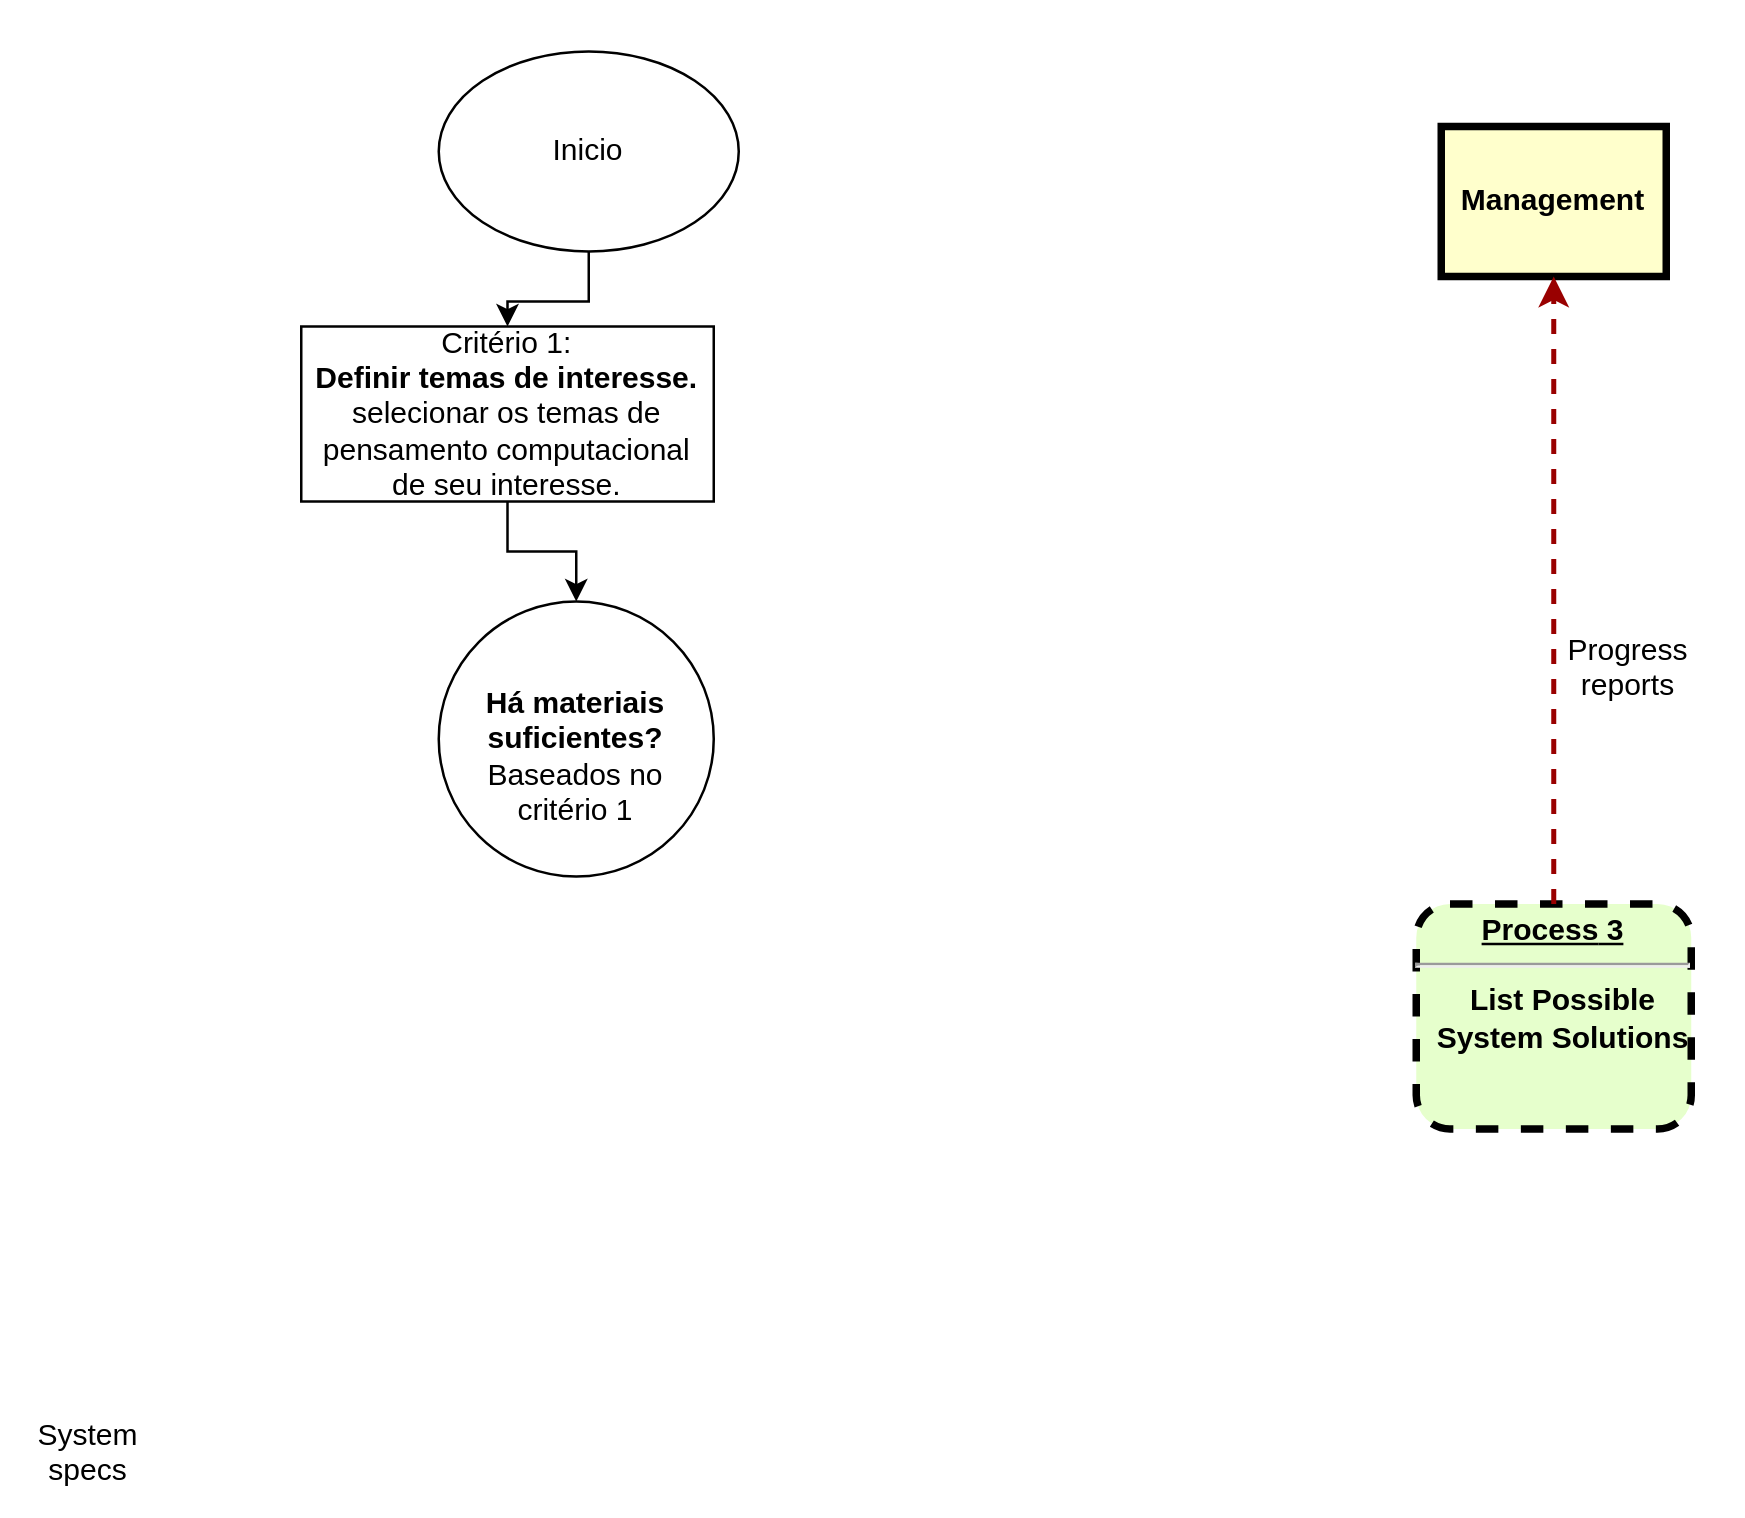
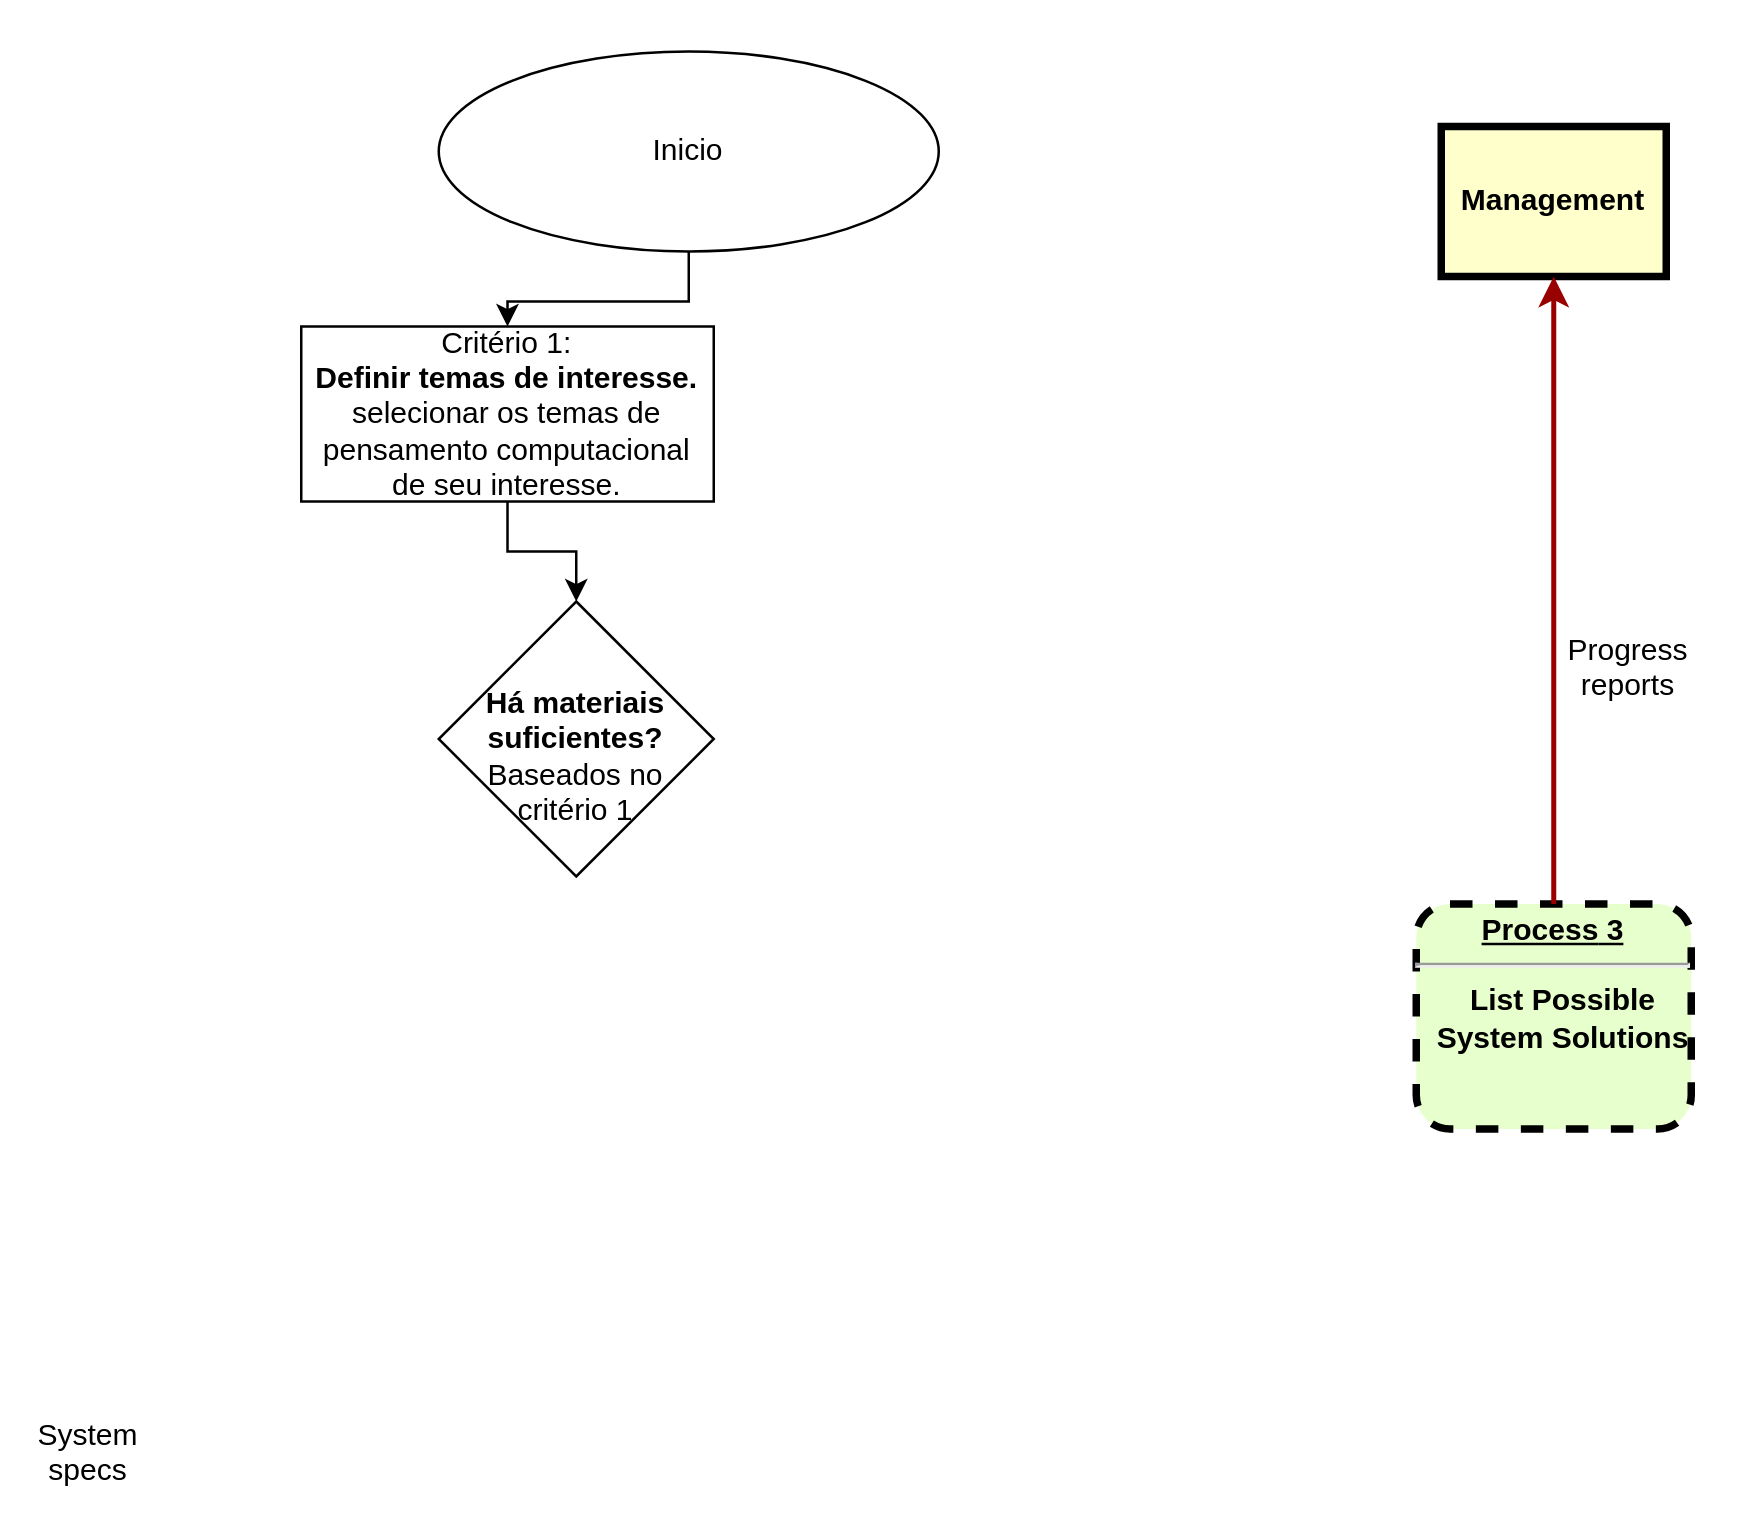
  <mxCell id="0" />
  <mxCell id="1" parent="0" />
  <mxCell id="2" value="&lt;p style=&quot;margin: 0px; margin-top: 4px; text-align: center; text-decoration: underline;&quot;&gt;&lt;strong&gt;&lt;strong&gt;Process&lt;/strong&gt; 3&lt;br /&gt;&lt;/strong&gt;&lt;/p&gt;&lt;hr /&gt;&lt;p style=&quot;margin: 0px; margin-left: 8px;&quot;&gt;List Possible&lt;/p&gt;&lt;p style=&quot;margin: 0px; margin-left: 8px;&quot;&gt;System Solutions&lt;/p&gt;" style="verticalAlign=middle;align=center;overflow=fill;fontSize=12;fontFamily=Helvetica;html=1;rounded=1;fontStyle=1;strokeWidth=3;fillColor=#E6FFCC;dashed=1;" parent="1" vertex="1"><mxGeometry x="566" y="361" width="110" height="90" as="geometry" /></mxCell>
  <mxCell id="3" value="Management" style="whiteSpace=wrap;align=center;verticalAlign=middle;fontStyle=1;strokeWidth=3;fillColor=#FFFFCC" parent="1" vertex="1"><mxGeometry x="576" y="50" width="90" height="60" as="geometry" /></mxCell>
  <mxCell id="4" value="Progress&#10;reports" style="text;spacingTop=-5;align=center" parent="1" vertex="1"><mxGeometry x="636" y="251" width="30" height="20" as="geometry" /></mxCell>
- <mxCell id="5" value="" style="edgeStyle=elbowEdgeStyle;elbow=horizontal;strokeColor=#990000;strokeWidth=2;dashed=1;" parent="1" source="2" target="3" edge="1"><mxGeometry width="100" height="100" relative="1" as="geometry"><mxPoint x="545" y="350" as="sourcePoint" /><mxPoint x="645" y="250" as="targetPoint" /></mxGeometry></mxCell>
+ <mxCell id="5" value="" style="edgeStyle=elbowEdgeStyle;elbow=horizontal;strokeColor=#990000;strokeWidth=2" parent="1" source="2" target="3" edge="1"><mxGeometry width="100" height="100" relative="1" as="geometry"><mxPoint x="545" y="350" as="sourcePoint" /><mxPoint x="645" y="250" as="targetPoint" /></mxGeometry></mxCell>
  <mxCell id="6" value="System&#10;specs" style="text;spacingTop=-5;align=center" parent="1" vertex="1"><mxGeometry x="20" y="565" width="30" height="20" as="geometry" /></mxCell>
  <mxCell id="7" style="edgeStyle=orthogonalEdgeStyle;rounded=0;orthogonalLoop=1;jettySize=auto;html=1;" edge="1" parent="1" source="8" target="10"><mxGeometry relative="1" as="geometry"><mxPoint x="235" y="160" as="targetPoint" /></mxGeometry></mxCell>
- <mxCell id="8" value="Inicio" style="ellipse;whiteSpace=wrap;html=1;" vertex="1" parent="1"><mxGeometry x="175" y="20" width="120" height="80" as="geometry" /></mxCell>
+ <mxCell id="8" value="Inicio" style="ellipse;whiteSpace=wrap;html=1;" vertex="1" parent="1"><mxGeometry x="175" y="20" width="200" height="80" as="geometry" /></mxCell>
  <mxCell id="9" style="edgeStyle=orthogonalEdgeStyle;rounded=0;orthogonalLoop=1;jettySize=auto;html=1;" edge="1" parent="1" source="10" target="11"><mxGeometry relative="1" as="geometry"><mxPoint x="235" y="280" as="targetPoint" /></mxGeometry></mxCell>
  <mxCell id="10" value="&lt;div style=&quot;&quot;&gt;&lt;div&gt;&lt;span style=&quot;background-color: initial;&quot;&gt;Critério 1:&lt;/span&gt;&lt;/div&gt;&lt;div&gt;&lt;strong&gt;Definir temas de interesse.&lt;/strong&gt;&lt;/div&gt;&lt;div&gt;selecionar os temas de pensamento computacional de seu interesse.&lt;/div&gt;&lt;/div&gt;" style="rounded=0;whiteSpace=wrap;html=1;align=center;" vertex="1" parent="1"><mxGeometry x="120" y="130" width="165" height="70" as="geometry" /></mxCell>
- <mxCell id="11" value="&lt;br&gt;&lt;b&gt;Há materiais suficientes?&lt;/b&gt;&lt;br&gt;Baseados no critério 1" style="ellipse;whiteSpace=wrap;html=1;" vertex="1" parent="1"><mxGeometry x="175" y="240" width="110" height="110" as="geometry" /></mxCell>
+ <mxCell id="11" value="&lt;br&gt;&lt;b&gt;Há materiais suficientes?&lt;/b&gt;&lt;br&gt;Baseados no critério 1" style="rhombus;whiteSpace=wrap;html=1;" vertex="1" parent="1"><mxGeometry x="175" y="240" width="110" height="110" as="geometry" /></mxCell>
